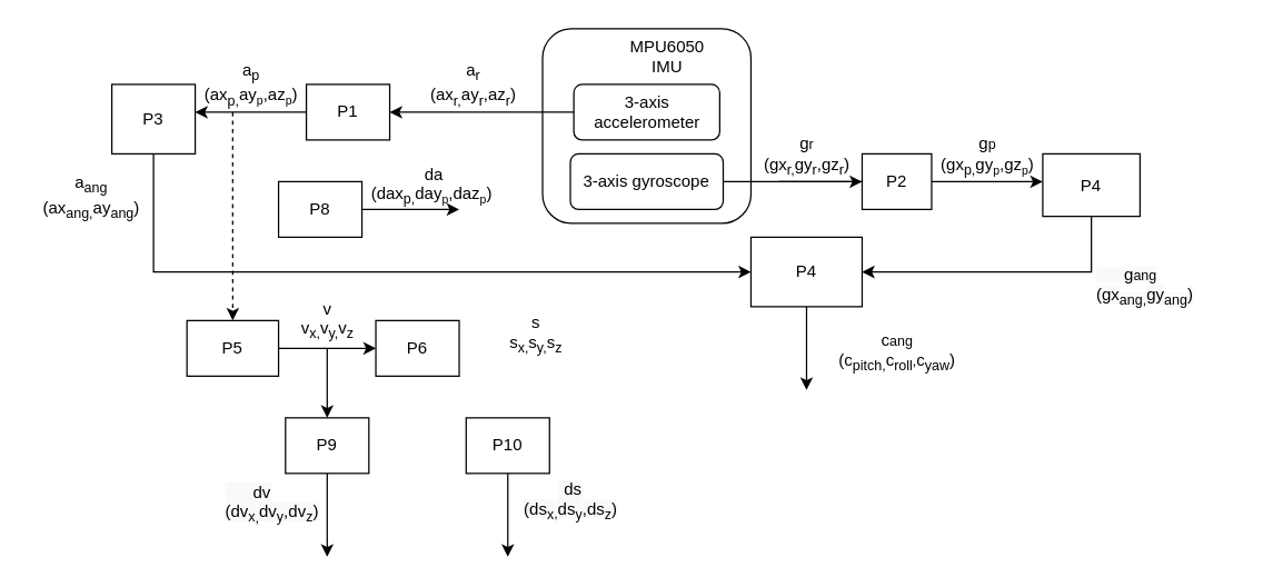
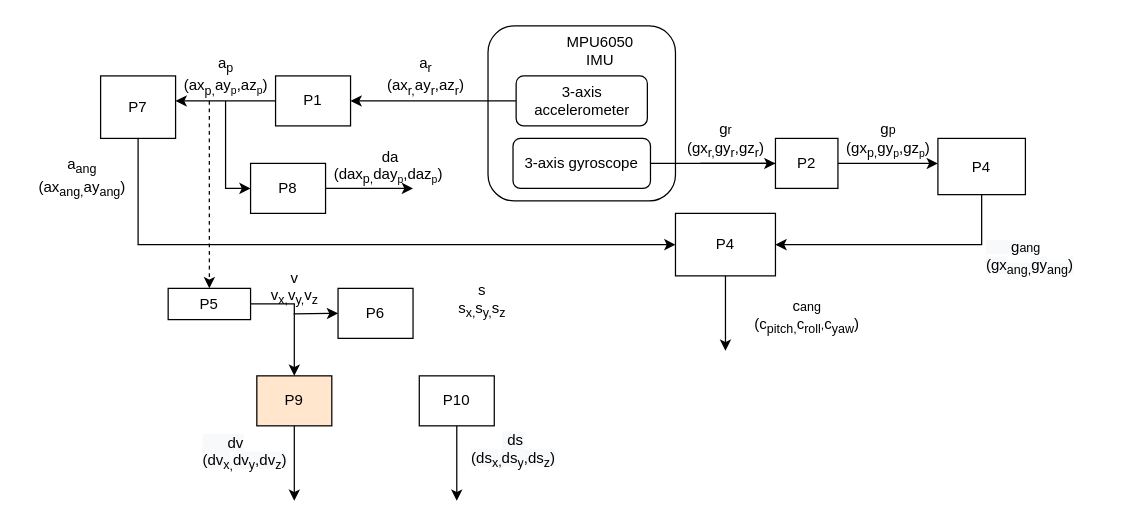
  <mxCell id="0" />
  <mxCell id="1" parent="0" />
  <mxCell id="2" value="" style="rounded=1;whiteSpace=wrap;html=1;" vertex="1" parent="1"><mxGeometry x="390" y="20" width="150" height="140" as="geometry" /></mxCell>
  <mxCell id="3" style="edgeStyle=orthogonalEdgeStyle;rounded=0;orthogonalLoop=1;jettySize=auto;html=1;" edge="1" parent="1" source="4"><mxGeometry relative="1" as="geometry"><mxPoint x="280" y="80" as="targetPoint" /></mxGeometry></mxCell>
  <mxCell id="4" value="3-axis accelerometer" style="rounded=1;whiteSpace=wrap;html=1;" vertex="1" parent="1"><mxGeometry x="412.5" y="60" width="105" height="40" as="geometry" /></mxCell>
  <mxCell id="5" style="edgeStyle=orthogonalEdgeStyle;rounded=0;orthogonalLoop=1;jettySize=auto;html=1;" edge="1" parent="1" source="6"><mxGeometry relative="1" as="geometry"><mxPoint x="640" y="130" as="targetPoint" /></mxGeometry></mxCell>
  <mxCell id="6" value="3-axis gyroscope" style="rounded=1;whiteSpace=wrap;html=1;" vertex="1" parent="1"><mxGeometry x="410" y="110" width="110" height="40" as="geometry" /></mxCell>
  <mxCell id="7" value="MPU6050 IMU" style="text;html=1;strokeColor=none;fillColor=none;align=center;verticalAlign=middle;whiteSpace=wrap;rounded=0;" vertex="1" parent="1"><mxGeometry x="460" y="30" width="40" height="20" as="geometry" /></mxCell>
  <mxCell id="8" value="a&lt;sub&gt;r&lt;br&gt;&lt;/sub&gt;(ax&lt;sub&gt;r,&lt;/sub&gt;ay&lt;sub&gt;r&lt;/sub&gt;,az&lt;sub&gt;r&lt;/sub&gt;)" style="text;html=1;align=center;verticalAlign=middle;resizable=0;points=[];autosize=1;" vertex="1" parent="1"><mxGeometry x="300" y="40" width="80" height="40" as="geometry" /></mxCell>
  <mxCell id="9" value="&lt;sub&gt;&lt;span style=&quot;font-size: 12px&quot;&gt;g&lt;/span&gt;r&lt;br&gt;&lt;/sub&gt;(gx&lt;sub&gt;r,&lt;/sub&gt;gy&lt;sub&gt;r&lt;/sub&gt;,gz&lt;sub&gt;r&lt;/sub&gt;)" style="text;html=1;align=center;verticalAlign=middle;resizable=0;points=[];autosize=1;" vertex="1" parent="1"><mxGeometry x="540" y="90" width="80" height="40" as="geometry" /></mxCell>
  <mxCell id="10" style="edgeStyle=orthogonalEdgeStyle;rounded=0;orthogonalLoop=1;jettySize=auto;html=1;" edge="1" parent="1" source="11"><mxGeometry relative="1" as="geometry"><mxPoint x="140" y="80" as="targetPoint" /></mxGeometry></mxCell>
  <mxCell id="11" value="P1" style="rounded=0;whiteSpace=wrap;html=1;" vertex="1" parent="1"><mxGeometry x="220" y="60" width="60" height="40" as="geometry" /></mxCell>
  <mxCell id="12" style="edgeStyle=orthogonalEdgeStyle;rounded=0;orthogonalLoop=1;jettySize=auto;html=1;" edge="1" parent="1" source="13"><mxGeometry relative="1" as="geometry"><mxPoint x="750" y="130" as="targetPoint" /></mxGeometry></mxCell>
  <mxCell id="13" value="P2" style="rounded=0;whiteSpace=wrap;html=1;" vertex="1" parent="1"><mxGeometry x="620" y="110" width="50" height="40" as="geometry" /></mxCell>
  <mxCell id="14" style="edgeStyle=orthogonalEdgeStyle;rounded=0;orthogonalLoop=1;jettySize=auto;html=1;entryX=0.5;entryY=0;entryDx=0;entryDy=0;dashed=1;" edge="1" parent="1" source="16" target="29"><mxGeometry relative="1" as="geometry"><Array as="points"><mxPoint x="167" y="150" /><mxPoint x="167" y="150" /></Array></mxGeometry></mxCell>
+ <mxCell id="15" style="edgeStyle=orthogonalEdgeStyle;rounded=0;orthogonalLoop=1;jettySize=auto;html=1;entryX=0;entryY=0.5;entryDx=0;entryDy=0;" edge="1" parent="1" source="16" target="37"><mxGeometry relative="1" as="geometry"><mxPoint x="180" y="150" as="targetPoint" /><Array as="points"><mxPoint x="180" y="150" /></Array></mxGeometry></mxCell>
  <mxCell id="16" value="a&lt;sub&gt;p&lt;br&gt;&lt;/sub&gt;(ax&lt;sub&gt;p,&lt;/sub&gt;ay&lt;span style=&quot;font-size: 10px&quot;&gt;&lt;sub&gt;p&lt;/sub&gt;&lt;/span&gt;,az&lt;span style=&quot;font-size: 10px&quot;&gt;&lt;sub&gt;p&lt;/sub&gt;&lt;/span&gt;)" style="text;html=1;align=center;verticalAlign=middle;resizable=0;points=[];autosize=1;" vertex="1" parent="1"><mxGeometry x="140" y="40" width="80" height="40" as="geometry" /></mxCell>
  <mxCell id="17" value="&lt;sub&gt;&lt;span style=&quot;font-size: 12px&quot;&gt;g&lt;/span&gt;p&lt;br&gt;&lt;/sub&gt;(gx&lt;sub&gt;p,&lt;/sub&gt;gy&lt;span style=&quot;font-size: 10px&quot;&gt;&lt;sub&gt;p&lt;/sub&gt;&lt;/span&gt;,gz&lt;span style=&quot;font-size: 10px&quot;&gt;&lt;sub&gt;p&lt;/sub&gt;&lt;/span&gt;)" style="text;html=1;align=center;verticalAlign=middle;resizable=0;points=[];autosize=1;" vertex="1" parent="1"><mxGeometry x="670" y="90" width="80" height="40" as="geometry" /></mxCell>
  <mxCell id="18" value="" style="endArrow=classic;html=1;" edge="1" parent="1"><mxGeometry width="50" height="50" relative="1" as="geometry"><mxPoint x="560" y="130" as="sourcePoint" /><mxPoint x="620" y="130" as="targetPoint" /><Array as="points" /></mxGeometry></mxCell>
  <mxCell id="19" style="edgeStyle=orthogonalEdgeStyle;rounded=0;orthogonalLoop=1;jettySize=auto;html=1;exitX=0.5;exitY=1;exitDx=0;exitDy=0;entryX=0;entryY=0.5;entryDx=0;entryDy=0;" edge="1" parent="1" source="20" target="26"><mxGeometry relative="1" as="geometry"><mxPoint x="109.828" y="190" as="targetPoint" /></mxGeometry></mxCell>
- <mxCell id="20" value="P3" style="rounded=0;whiteSpace=wrap;html=1;" vertex="1" parent="1"><mxGeometry x="80" y="60" width="60" height="50" as="geometry" /></mxCell>
+ <mxCell id="20" value="P7" style="rounded=0;whiteSpace=wrap;html=1;" vertex="1" parent="1"><mxGeometry x="80" y="60" width="60" height="50" as="geometry" /></mxCell>
  <mxCell id="21" style="edgeStyle=orthogonalEdgeStyle;rounded=0;orthogonalLoop=1;jettySize=auto;html=1;exitX=0.5;exitY=1;exitDx=0;exitDy=0;entryX=1;entryY=0.5;entryDx=0;entryDy=0;" edge="1" parent="1" source="22" target="26"><mxGeometry relative="1" as="geometry"><mxPoint x="785" y="200" as="targetPoint" /></mxGeometry></mxCell>
  <mxCell id="22" value="P4" style="rounded=0;whiteSpace=wrap;html=1;" vertex="1" parent="1"><mxGeometry x="750" y="110" width="70" height="45" as="geometry" /></mxCell>
  <mxCell id="23" value="a&lt;sub&gt;ang&lt;br&gt;&lt;/sub&gt;(ax&lt;sub&gt;ang,&lt;/sub&gt;ay&lt;sub&gt;ang&lt;/sub&gt;)&lt;sub&gt;&lt;br&gt;&lt;br&gt;&lt;/sub&gt;" style="text;html=1;align=center;verticalAlign=middle;resizable=0;points=[];autosize=1;" vertex="1" parent="1"><mxGeometry x="20" y="120" width="90" height="60" as="geometry" /></mxCell>
  <mxCell id="24" value="&lt;sub style=&quot;color: rgb(0 , 0 , 0) ; font-family: &amp;#34;helvetica&amp;#34; ; font-style: normal ; font-weight: 400 ; letter-spacing: normal ; text-align: center ; text-indent: 0px ; text-transform: none ; word-spacing: 0px ; background-color: rgb(248 , 249 , 250)&quot;&gt;&lt;span style=&quot;font-size: 12px&quot;&gt;&amp;nbsp; &amp;nbsp; &amp;nbsp; g&lt;/span&gt;ang&lt;br&gt;&lt;/sub&gt;&lt;span style=&quot;color: rgb(0 , 0 , 0) ; font-family: &amp;#34;helvetica&amp;#34; ; font-size: 12px ; font-style: normal ; font-weight: 400 ; letter-spacing: normal ; text-align: center ; text-indent: 0px ; text-transform: none ; word-spacing: 0px ; background-color: rgb(248 , 249 , 250) ; display: inline ; float: none&quot;&gt;(gx&lt;/span&gt;&lt;sub style=&quot;color: rgb(0 , 0 , 0) ; font-family: &amp;#34;helvetica&amp;#34; ; font-style: normal ; font-weight: 400 ; letter-spacing: normal ; text-align: center ; text-indent: 0px ; text-transform: none ; word-spacing: 0px ; background-color: rgb(248 , 249 , 250)&quot;&gt;ang,&lt;/sub&gt;&lt;span style=&quot;color: rgb(0 , 0 , 0) ; font-family: &amp;#34;helvetica&amp;#34; ; font-style: normal ; font-weight: 400 ; letter-spacing: normal ; text-align: center ; text-indent: 0px ; text-transform: none ; word-spacing: 0px ; background-color: rgb(248 , 249 , 250)&quot;&gt;g&lt;/span&gt;&lt;span style=&quot;color: rgb(0 , 0 , 0) ; font-family: &amp;#34;helvetica&amp;#34; ; font-size: 12px ; font-style: normal ; font-weight: 400 ; letter-spacing: normal ; text-align: center ; text-indent: 0px ; text-transform: none ; word-spacing: 0px ; background-color: rgb(248 , 249 , 250) ; display: inline ; float: none&quot;&gt;y&lt;/span&gt;&lt;sub style=&quot;color: rgb(0 , 0 , 0) ; font-family: &amp;#34;helvetica&amp;#34; ; font-style: normal ; font-weight: 400 ; letter-spacing: normal ; text-align: center ; text-indent: 0px ; text-transform: none ; word-spacing: 0px ; background-color: rgb(248 , 249 , 250)&quot;&gt;ang&lt;/sub&gt;&lt;span style=&quot;color: rgb(0 , 0 , 0) ; font-family: &amp;#34;helvetica&amp;#34; ; font-size: 12px ; font-style: normal ; font-weight: 400 ; letter-spacing: normal ; text-align: center ; text-indent: 0px ; text-transform: none ; word-spacing: 0px ; background-color: rgb(248 , 249 , 250) ; display: inline ; float: none&quot;&gt;)&lt;/span&gt;&lt;sub style=&quot;color: rgb(0 , 0 , 0) ; font-family: &amp;#34;helvetica&amp;#34; ; font-style: normal ; font-weight: 400 ; letter-spacing: normal ; text-align: center ; text-indent: 0px ; text-transform: none ; word-spacing: 0px ; background-color: rgb(248 , 249 , 250)&quot;&gt;&lt;br&gt;&lt;/sub&gt;" style="text;whiteSpace=wrap;html=1;" vertex="1" parent="1"><mxGeometry x="787" y="180" width="100" height="50" as="geometry" /></mxCell>
  <mxCell id="25" style="edgeStyle=orthogonalEdgeStyle;rounded=0;orthogonalLoop=1;jettySize=auto;html=1;" edge="1" parent="1" source="26"><mxGeometry relative="1" as="geometry"><mxPoint x="580" y="280" as="targetPoint" /></mxGeometry></mxCell>
  <mxCell id="26" value="P4" style="rounded=0;whiteSpace=wrap;html=1;" vertex="1" parent="1"><mxGeometry x="540" y="170" width="80" height="50" as="geometry" /></mxCell>
  <mxCell id="27" value="&lt;sub&gt;&lt;span style=&quot;font-size: 12px&quot;&gt;c&lt;/span&gt;ang&lt;br&gt;&lt;/sub&gt;(c&lt;sub&gt;pitch,&lt;/sub&gt;&lt;span style=&quot;font-size: 12px&quot;&gt;c&lt;sub&gt;roll&lt;/sub&gt;&lt;/span&gt;&lt;span style=&quot;font-size: 10px&quot;&gt;,&lt;/span&gt;c&lt;sub&gt;yaw&lt;/sub&gt;)&lt;sub&gt;&lt;br&gt;&lt;br&gt;&lt;/sub&gt;" style="text;html=1;align=center;verticalAlign=middle;resizable=0;points=[];autosize=1;" vertex="1" parent="1"><mxGeometry x="595" y="230" width="100" height="60" as="geometry" /></mxCell>
  <mxCell id="28" style="edgeStyle=orthogonalEdgeStyle;rounded=0;orthogonalLoop=1;jettySize=auto;html=1;" edge="1" parent="1" source="29"><mxGeometry relative="1" as="geometry"><mxPoint x="270" y="250" as="targetPoint" /></mxGeometry></mxCell>
- <mxCell id="29" value="P5" style="rounded=0;whiteSpace=wrap;html=1;" vertex="1" parent="1"><mxGeometry x="134.06" y="230" width="65.94" height="40" as="geometry" /></mxCell>
+ <mxCell id="29" value="P5" style="rounded=0;whiteSpace=wrap;html=1;" vertex="1" parent="1"><mxGeometry x="134.06" y="230" width="65.94" height="25" as="geometry" /></mxCell>
  <mxCell id="30" value="P6" style="rounded=0;whiteSpace=wrap;html=1;" vertex="1" parent="1"><mxGeometry x="270" y="230" width="60" height="40" as="geometry" /></mxCell>
  <mxCell id="31" style="edgeStyle=orthogonalEdgeStyle;rounded=0;orthogonalLoop=1;jettySize=auto;html=1;" edge="1" parent="1" source="32"><mxGeometry relative="1" as="geometry"><mxPoint x="235" y="300" as="targetPoint" /></mxGeometry></mxCell>
  <mxCell id="32" value="v&lt;br&gt;v&lt;sub&gt;x,&lt;/sub&gt;v&lt;sub&gt;y,&lt;/sub&gt;v&lt;sub&gt;z&lt;/sub&gt;" style="text;html=1;align=center;verticalAlign=middle;resizable=0;points=[];autosize=1;" vertex="1" parent="1"><mxGeometry x="210" y="210" width="50" height="40" as="geometry" /></mxCell>
  <mxCell id="33" value="s&lt;br&gt;&lt;span style=&quot;font-size: 12px&quot;&gt;s&lt;/span&gt;&lt;sub&gt;x,&lt;/sub&gt;&lt;span style=&quot;font-size: 12px&quot;&gt;s&lt;/span&gt;&lt;sub&gt;y,&lt;/sub&gt;&lt;span style=&quot;font-size: 12px&quot;&gt;s&lt;/span&gt;&lt;sub&gt;z&lt;/sub&gt;" style="text;html=1;align=center;verticalAlign=middle;resizable=0;points=[];autosize=1;" vertex="1" parent="1"><mxGeometry x="360" y="220" width="50" height="40" as="geometry" /></mxCell>
  <mxCell id="34" style="edgeStyle=orthogonalEdgeStyle;rounded=0;orthogonalLoop=1;jettySize=auto;html=1;" edge="1" parent="1" source="35"><mxGeometry relative="1" as="geometry"><mxPoint x="235" y="400" as="targetPoint" /></mxGeometry></mxCell>
- <mxCell id="35" value="P9" style="rounded=0;whiteSpace=wrap;html=1;" vertex="1" parent="1"><mxGeometry x="205" y="300" width="60" height="40" as="geometry" /></mxCell>
+ <mxCell id="35" value="P9" style="rounded=0;whiteSpace=wrap;html=1;fillColor=#ffe6cc;" vertex="1" parent="1"><mxGeometry x="205" y="300" width="60" height="40" as="geometry" /></mxCell>
  <mxCell id="36" style="edgeStyle=orthogonalEdgeStyle;rounded=0;orthogonalLoop=1;jettySize=auto;html=1;" edge="1" parent="1" source="37"><mxGeometry relative="1" as="geometry"><mxPoint x="330" y="150" as="targetPoint" /></mxGeometry></mxCell>
  <mxCell id="37" value="P8" style="rounded=0;whiteSpace=wrap;html=1;" vertex="1" parent="1"><mxGeometry x="200" y="130" width="60" height="40" as="geometry" /></mxCell>
  <mxCell id="38" value="&amp;nbsp;da&lt;br&gt;(dax&lt;sub&gt;p,&lt;/sub&gt;day&lt;span style=&quot;font-size: 10px&quot;&gt;&lt;sub&gt;p&lt;/sub&gt;&lt;/span&gt;,daz&lt;span style=&quot;font-size: 10px&quot;&gt;&lt;sub&gt;p&lt;/sub&gt;&lt;/span&gt;)" style="text;html=1;align=center;verticalAlign=middle;resizable=0;points=[];autosize=1;" vertex="1" parent="1"><mxGeometry x="260" y="112.5" width="100" height="40" as="geometry" /></mxCell>
  <mxCell id="39" value="&lt;span style=&quot;color: rgb(0 , 0 , 0) ; font-family: &amp;#34;helvetica&amp;#34; ; font-size: 12px ; font-style: normal ; font-weight: 400 ; letter-spacing: normal ; text-align: center ; text-indent: 0px ; text-transform: none ; word-spacing: 0px ; background-color: rgb(248 , 249 , 250) ; display: inline ; float: none&quot;&gt;&amp;nbsp; &amp;nbsp; &amp;nbsp; dv&lt;/span&gt;&lt;br style=&quot;color: rgb(0 , 0 , 0) ; font-family: &amp;#34;helvetica&amp;#34; ; font-size: 12px ; font-style: normal ; font-weight: 400 ; letter-spacing: normal ; text-align: center ; text-indent: 0px ; text-transform: none ; word-spacing: 0px ; background-color: rgb(248 , 249 , 250)&quot;&gt;&lt;span style=&quot;color: rgb(0 , 0 , 0) ; font-family: &amp;#34;helvetica&amp;#34; ; font-size: 12px ; font-style: normal ; font-weight: 400 ; letter-spacing: normal ; text-align: center ; text-indent: 0px ; text-transform: none ; word-spacing: 0px ; background-color: rgb(248 , 249 , 250) ; display: inline ; float: none&quot;&gt;(dv&lt;sub&gt;x&lt;/sub&gt;&lt;/span&gt;&lt;sub style=&quot;color: rgb(0 , 0 , 0) ; font-family: &amp;#34;helvetica&amp;#34; ; font-style: normal ; font-weight: 400 ; letter-spacing: normal ; text-align: center ; text-indent: 0px ; text-transform: none ; word-spacing: 0px ; background-color: rgb(248 , 249 , 250)&quot;&gt;,&lt;/sub&gt;&lt;span style=&quot;color: rgb(0 , 0 , 0) ; font-family: &amp;#34;helvetica&amp;#34; ; font-size: 12px ; font-style: normal ; font-weight: 400 ; letter-spacing: normal ; text-align: center ; text-indent: 0px ; text-transform: none ; word-spacing: 0px ; background-color: rgb(248 , 249 , 250) ; display: inline ; float: none&quot;&gt;dv&lt;sub&gt;y&lt;/sub&gt;&lt;/span&gt;&lt;span style=&quot;color: rgb(0 , 0 , 0) ; font-family: &amp;#34;helvetica&amp;#34; ; font-size: 12px ; font-style: normal ; font-weight: 400 ; letter-spacing: normal ; text-align: center ; text-indent: 0px ; text-transform: none ; word-spacing: 0px ; background-color: rgb(248 , 249 , 250) ; display: inline ; float: none&quot;&gt;,dv&lt;sub&gt;z&lt;/sub&gt;&lt;/span&gt;&lt;span style=&quot;color: rgb(0 , 0 , 0) ; font-family: &amp;#34;helvetica&amp;#34; ; font-size: 12px ; font-style: normal ; font-weight: 400 ; letter-spacing: normal ; text-align: center ; text-indent: 0px ; text-transform: none ; word-spacing: 0px ; background-color: rgb(248 , 249 , 250) ; display: inline ; float: none&quot;&gt;)&lt;/span&gt;" style="text;whiteSpace=wrap;html=1;" vertex="1" parent="1"><mxGeometry x="160" y="340" width="110" height="50" as="geometry" /></mxCell>
  <mxCell id="40" style="edgeStyle=orthogonalEdgeStyle;rounded=0;orthogonalLoop=1;jettySize=auto;html=1;" edge="1" parent="1" source="41"><mxGeometry relative="1" as="geometry"><mxPoint x="365" y="400" as="targetPoint" /></mxGeometry></mxCell>
  <mxCell id="41" value="P10" style="rounded=0;whiteSpace=wrap;html=1;" vertex="1" parent="1"><mxGeometry x="335" y="300" width="60" height="40" as="geometry" /></mxCell>
  <mxCell id="42" value="&lt;span style=&quot;color: rgb(0 , 0 , 0) ; font-size: 12px ; font-style: normal ; font-weight: 400 ; letter-spacing: normal ; text-indent: 0px ; text-transform: none ; word-spacing: 0px ; font-family: &amp;#34;helvetica&amp;#34; ; text-align: center ; background-color: rgb(248 , 249 , 250) ; display: inline ; float: none&quot;&gt;&amp;nbsp;ds&lt;/span&gt;&lt;br style=&quot;color: rgb(0 , 0 , 0) ; font-size: 12px ; font-style: normal ; font-weight: 400 ; letter-spacing: normal ; text-indent: 0px ; text-transform: none ; word-spacing: 0px ; font-family: &amp;#34;helvetica&amp;#34; ; text-align: center ; background-color: rgb(248 , 249 , 250)&quot;&gt;&lt;span style=&quot;color: rgb(0 , 0 , 0) ; font-size: 12px ; font-style: normal ; font-weight: 400 ; letter-spacing: normal ; text-indent: 0px ; text-transform: none ; word-spacing: 0px ; font-family: &amp;#34;helvetica&amp;#34; ; text-align: center ; background-color: rgb(248 , 249 , 250) ; display: inline ; float: none&quot;&gt;(ds&lt;sub&gt;x&lt;/sub&gt;&lt;/span&gt;&lt;sub style=&quot;color: rgb(0 , 0 , 0) ; font-style: normal ; font-weight: 400 ; letter-spacing: normal ; text-indent: 0px ; text-transform: none ; word-spacing: 0px ; font-family: &amp;#34;helvetica&amp;#34; ; text-align: center ; background-color: rgb(248 , 249 , 250)&quot;&gt;,&lt;/sub&gt;&lt;span style=&quot;color: rgb(0 , 0 , 0) ; font-size: 12px ; font-style: normal ; font-weight: 400 ; letter-spacing: normal ; text-indent: 0px ; text-transform: none ; word-spacing: 0px ; font-family: &amp;#34;helvetica&amp;#34; ; text-align: center ; background-color: rgb(248 , 249 , 250) ; display: inline ; float: none&quot;&gt;ds&lt;sub&gt;y&lt;/sub&gt;&lt;/span&gt;&lt;span style=&quot;color: rgb(0 , 0 , 0) ; font-size: 12px ; font-style: normal ; font-weight: 400 ; letter-spacing: normal ; text-indent: 0px ; text-transform: none ; word-spacing: 0px ; font-family: &amp;#34;helvetica&amp;#34; ; text-align: center ; background-color: rgb(248 , 249 , 250) ; display: inline ; float: none&quot;&gt;,ds&lt;sub&gt;z&lt;/sub&gt;&lt;/span&gt;&lt;span style=&quot;color: rgb(0 , 0 , 0) ; font-size: 12px ; font-style: normal ; font-weight: 400 ; letter-spacing: normal ; text-indent: 0px ; text-transform: none ; word-spacing: 0px ; font-family: &amp;#34;helvetica&amp;#34; ; text-align: center ; background-color: rgb(248 , 249 , 250) ; display: inline ; float: none&quot;&gt;)&lt;/span&gt;&lt;br&gt;" style="text;html=1;align=center;verticalAlign=middle;resizable=0;points=[];autosize=1;" vertex="1" parent="1"><mxGeometry x="370" y="340" width="80" height="40" as="geometry" /></mxCell>
